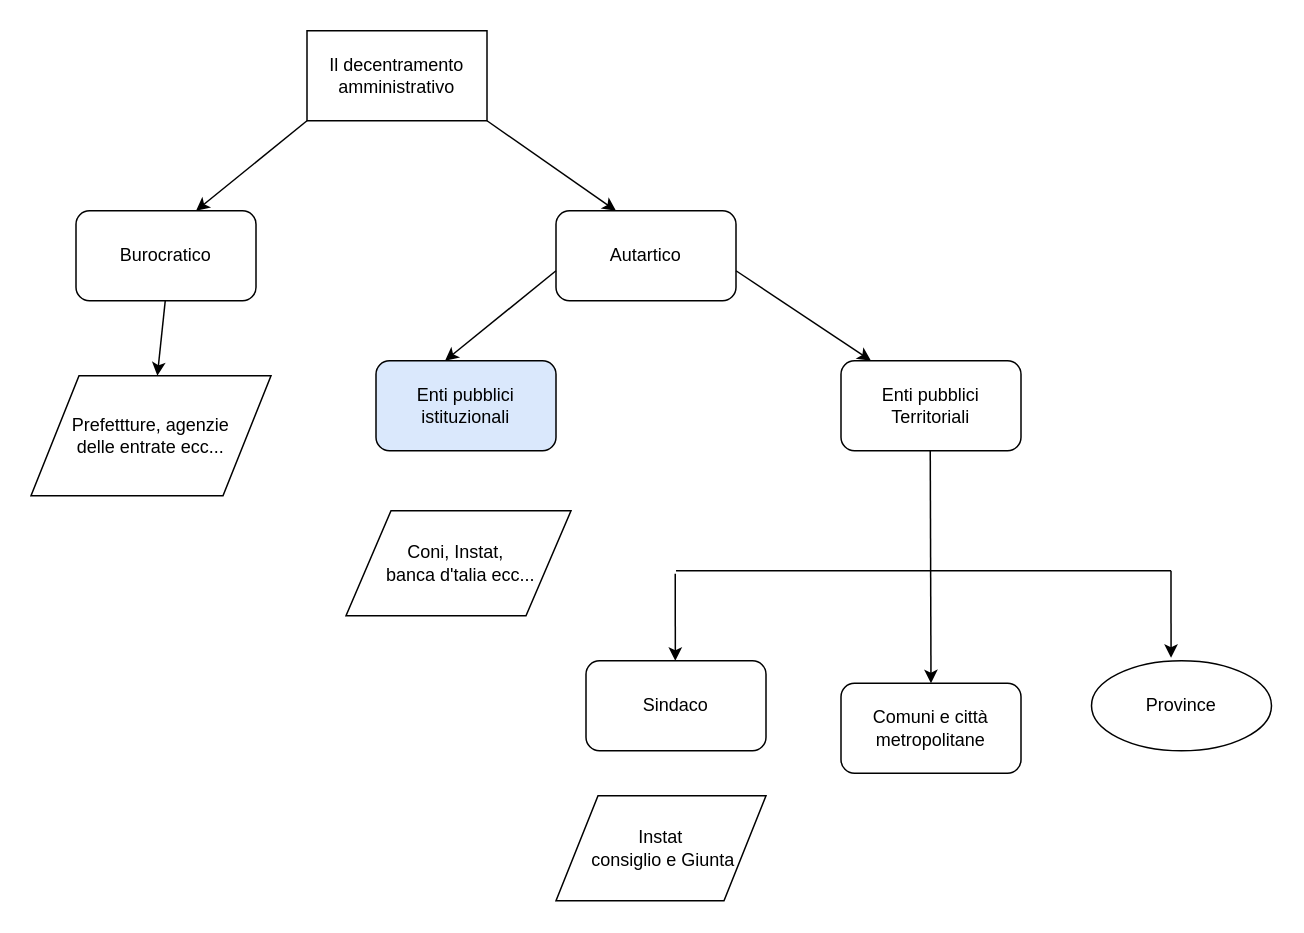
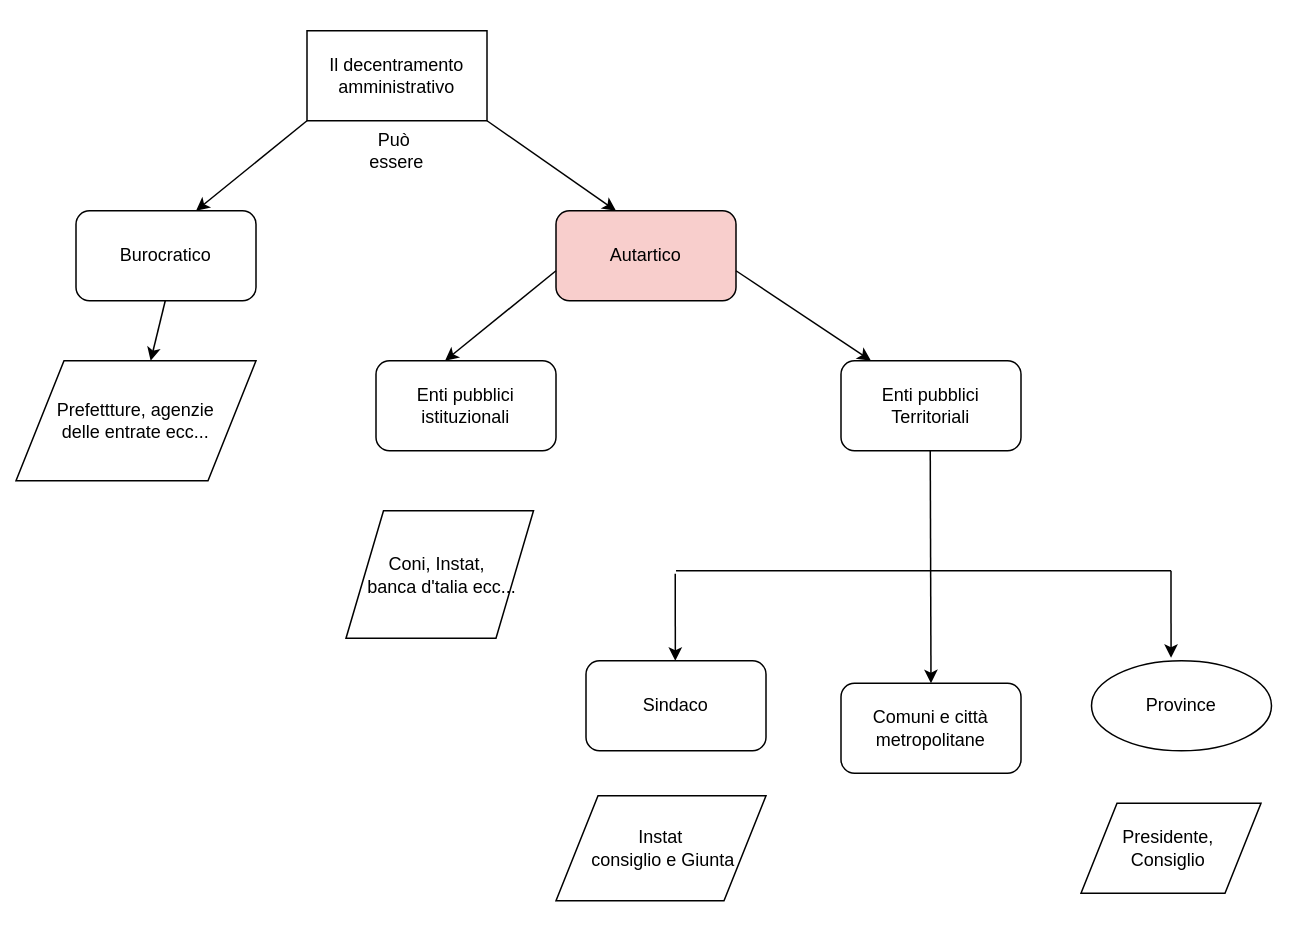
  <mxCell id="0" />
  <mxCell id="1" parent="0" />
  <mxCell id="2" value="Il decentramento amministrativo" style="rounded=0;whiteSpace=wrap;html=1;" vertex="1" parent="1"><mxGeometry x="204" y="20" width="120" height="60" as="geometry" /></mxCell>
  <mxCell id="3" value="" style="endArrow=classic;html=1;" edge="1" parent="1"><mxGeometry width="50" height="50" relative="1" as="geometry"><mxPoint x="204" y="80" as="sourcePoint" /><mxPoint x="130" y="140" as="targetPoint" /></mxGeometry></mxCell>
  <mxCell id="4" value="" style="endArrow=classic;html=1;" edge="1" parent="1"><mxGeometry width="50" height="50" relative="1" as="geometry"><mxPoint x="324" y="80" as="sourcePoint" /><mxPoint x="410" y="140" as="targetPoint" /><Array as="points" /></mxGeometry></mxCell>
+ <mxCell id="5" value="Può&amp;nbsp; essere" style="text;html=1;strokeColor=none;fillColor=none;align=center;verticalAlign=middle;whiteSpace=wrap;rounded=0;" vertex="1" parent="1"><mxGeometry x="244" y="90" width="40" height="20" as="geometry" /></mxCell>
  <mxCell id="6" value="Burocratico&lt;span style=&quot;color: rgba(0 , 0 , 0 , 0) ; font-family: monospace ; font-size: 0px&quot;&gt;%3CmxGraphModel%3E%3Croot%3E%3CmxCell%20id%3D%220%22%2F%3E%3CmxCell%20id%3D%221%22%20parent%3D%220%22%2F%3E%3CmxCell%20id%3D%222%22%20value%3D%22%22%20style%3D%22endArrow%3Dclassic%3Bhtml%3D1%3B%22%20edge%3D%221%22%20parent%3D%221%22%3E%3CmxGeometry%20width%3D%2250%22%20height%3D%2250%22%20relative%3D%221%22%20as%3D%22geometry%22%3E%3CmxPoint%20x%3D%22354%22%20y%3D%2290%22%20as%3D%22sourcePoint%22%2F%3E%3CmxPoint%20x%3D%22294%22%20y%3D%22140%22%20as%3D%22targetPoint%22%2F%3E%3C%2FmxGeometry%3E%3C%2FmxCell%3E%3C%2Froot%3E%3C%2FmxGraphModel%3E&lt;/span&gt;" style="rounded=1;whiteSpace=wrap;html=1;" vertex="1" parent="1"><mxGeometry x="50" y="140" width="120" height="60" as="geometry" /></mxCell>
- <mxCell id="7" value="Autartico" style="rounded=1;whiteSpace=wrap;html=1;" vertex="1" parent="1"><mxGeometry x="370" y="140" width="120" height="60" as="geometry" /></mxCell>
- <mxCell id="8" value="Prefettture, agenzie&lt;br&gt;delle entrate ecc..." style="shape=parallelogram;perimeter=parallelogramPerimeter;whiteSpace=wrap;html=1;" vertex="1" parent="1"><mxGeometry y="250" width="160" height="80" as="geometry" x="20" /></mxCell>
+ <mxCell id="7" value="Autartico" style="rounded=1;whiteSpace=wrap;html=1;fillColor=#f8cecc;" vertex="1" parent="1"><mxGeometry x="370" y="140" width="120" height="60" as="geometry" /></mxCell>
+ <mxCell id="8" value="Prefettture, agenzie&lt;br&gt;delle entrate ecc..." style="shape=parallelogram;perimeter=parallelogramPerimeter;whiteSpace=wrap;html=1;" vertex="1" parent="1"><mxGeometry x="10" y="240" width="160" height="80" as="geometry" /></mxCell>
  <mxCell id="9" value="" style="endArrow=classic;html=1;" edge="1" parent="1" target="8"><mxGeometry width="50" height="50" relative="1" as="geometry"><mxPoint x="109.5" y="200" as="sourcePoint" /><mxPoint x="110" y="240" as="targetPoint" /></mxGeometry></mxCell>
- <mxCell id="10" value="Enti pubblici istituzionali" style="rounded=1;whiteSpace=wrap;html=1;fillColor=#dae8fc;" vertex="1" parent="1"><mxGeometry x="250" y="240" width="120" height="60" as="geometry" /></mxCell>
+ <mxCell id="10" value="Enti pubblici istituzionali" style="rounded=1;whiteSpace=wrap;html=1;" vertex="1" parent="1"><mxGeometry x="250" y="240" width="120" height="60" as="geometry" /></mxCell>
  <mxCell id="11" value="&lt;span&gt;Enti pubblici Territoriali&lt;/span&gt;" style="rounded=1;whiteSpace=wrap;html=1;" vertex="1" parent="1"><mxGeometry x="560" y="240" width="120" height="60" as="geometry" /></mxCell>
- <mxCell id="12" value="Coni, Instat,&amp;nbsp;&lt;br&gt;&amp;nbsp;banca d'talia ecc..." style="shape=parallelogram;perimeter=parallelogramPerimeter;whiteSpace=wrap;html=1;" vertex="1" parent="1"><mxGeometry x="230" y="340" width="150" height="70" as="geometry" /></mxCell>
+ <mxCell id="12" value="Coni, Instat,&amp;nbsp;&lt;br&gt;&amp;nbsp;banca d'talia ecc..." style="shape=parallelogram;perimeter=parallelogramPerimeter;whiteSpace=wrap;html=1;" vertex="1" parent="1"><mxGeometry x="230" y="340" width="125" height="85" as="geometry" /></mxCell>
  <mxCell id="13" value="Province" style="ellipse;whiteSpace=wrap;html=1;" vertex="1" parent="1"><mxGeometry x="727" y="440" width="120" height="60" as="geometry" /></mxCell>
  <mxCell id="14" value="Comuni e città metropolitane" style="rounded=1;whiteSpace=wrap;html=1;" vertex="1" parent="1"><mxGeometry x="560" y="455" width="120" height="60" as="geometry" /></mxCell>
  <mxCell id="15" value="Sindaco" style="rounded=1;whiteSpace=wrap;html=1;" vertex="1" parent="1"><mxGeometry x="390" y="440" width="120" height="60" as="geometry" /></mxCell>
  <mxCell id="16" value="" style="endArrow=classic;html=1;entryX=0.5;entryY=0;entryDx=0;entryDy=0;" edge="1" parent="1" target="14"><mxGeometry width="50" height="50" relative="1" as="geometry"><mxPoint x="619.5" y="300" as="sourcePoint" /><mxPoint x="619.5" y="380" as="targetPoint" /></mxGeometry></mxCell>
  <mxCell id="17" value="" style="endArrow=classic;html=1;entryX=0.442;entryY=-0.033;entryDx=0;entryDy=0;entryPerimeter=0;" edge="1" parent="1" target="13"><mxGeometry width="50" height="50" relative="1" as="geometry"><mxPoint x="780" y="380" as="sourcePoint" /><mxPoint x="810" y="390" as="targetPoint" /><Array as="points" /></mxGeometry></mxCell>
  <mxCell id="18" value="" style="endArrow=classic;html=1;entryX=0.442;entryY=-0.033;entryDx=0;entryDy=0;entryPerimeter=0;" edge="1" parent="1"><mxGeometry width="50" height="50" relative="1" as="geometry"><mxPoint x="449.5" y="381.98" as="sourcePoint" /><mxPoint x="449.54" y="440" as="targetPoint" /><Array as="points" /></mxGeometry></mxCell>
  <mxCell id="19" value="" style="endArrow=none;html=1;" edge="1" parent="1"><mxGeometry width="50" height="50" relative="1" as="geometry"><mxPoint x="450" y="380" as="sourcePoint" /><mxPoint x="780" y="380" as="targetPoint" /></mxGeometry></mxCell>
  <mxCell id="20" value="" style="endArrow=classic;html=1;" edge="1" parent="1"><mxGeometry width="50" height="50" relative="1" as="geometry"><mxPoint x="370" y="180" as="sourcePoint" /><mxPoint x="296" y="240" as="targetPoint" /></mxGeometry></mxCell>
  <mxCell id="21" value="" style="endArrow=classic;html=1;" edge="1" parent="1"><mxGeometry width="50" height="50" relative="1" as="geometry"><mxPoint x="490" y="180" as="sourcePoint" /><mxPoint x="580" y="240" as="targetPoint" /><Array as="points" /></mxGeometry></mxCell>
+ <mxCell id="22" value="Presidente,&amp;nbsp; Consiglio&amp;nbsp;" style="shape=parallelogram;perimeter=parallelogramPerimeter;whiteSpace=wrap;html=1;" vertex="1" parent="1"><mxGeometry x="720" y="535" width="120" height="60" as="geometry" /></mxCell>
  <mxCell id="23" value="Instat&lt;br&gt;&amp;nbsp;consiglio e Giunta" style="shape=parallelogram;perimeter=parallelogramPerimeter;whiteSpace=wrap;html=1;" vertex="1" parent="1"><mxGeometry x="370" y="530" width="140" height="70" as="geometry" /></mxCell>
